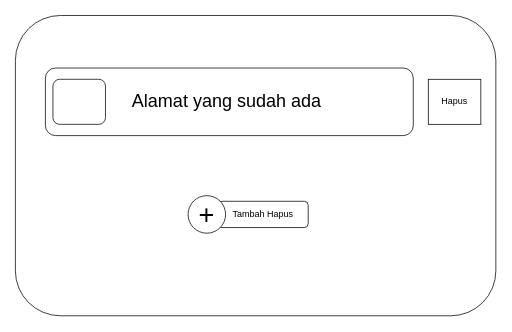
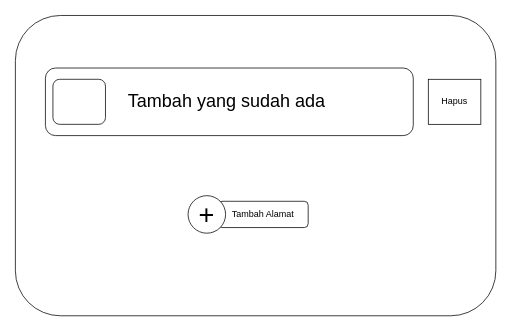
  <mxCell id="0" />
  <mxCell id="1" parent="0" />
  <mxCell id="2" value="" style="rounded=1;whiteSpace=wrap;html=1;" vertex="1" parent="1"><mxGeometry x="20" y="20" width="640" height="400" as="geometry" /></mxCell>
- <mxCell id="3" value="Tambah Hapus" style="rounded=1;whiteSpace=wrap;html=1;" vertex="1" parent="1"><mxGeometry x="290" y="267.5" width="120" height="35" as="geometry" /></mxCell>
- <mxCell id="4" value="&lt;div style=&quot;&quot;&gt;&lt;span style=&quot;font-size: 24px; background-color: initial;&quot;&gt;Alamat yang sudah ada&amp;nbsp;&lt;/span&gt;&lt;/div&gt;" style="rounded=1;whiteSpace=wrap;html=1;align=center;" vertex="1" parent="1"><mxGeometry x="60" y="90" width="490" height="90" as="geometry" /></mxCell>
+ <mxCell id="3" value="Tambah Alamat" style="rounded=1;whiteSpace=wrap;html=1;" vertex="1" parent="1"><mxGeometry x="290" y="267.5" width="120" height="35" as="geometry" /></mxCell>
+ <mxCell id="4" value="&lt;div style=&quot;&quot;&gt;&lt;span style=&quot;font-size: 24px; background-color: initial;&quot;&gt;Tambah yang sudah ada&amp;nbsp;&lt;/span&gt;&lt;/div&gt;" style="rounded=1;whiteSpace=wrap;html=1;align=center;" vertex="1" parent="1"><mxGeometry x="60" y="90" width="490" height="90" as="geometry" /></mxCell>
  <mxCell id="5" value="Hapus" style="whiteSpace=wrap;html=1;rounded=0;" vertex="1" parent="1"><mxGeometry x="570" y="105" width="70" height="60" as="geometry" /></mxCell>
  <mxCell id="6" value="&lt;font style=&quot;font-size: 36px;&quot;&gt;+&lt;/font&gt;" style="ellipse;whiteSpace=wrap;html=1;" vertex="1" parent="1"><mxGeometry x="250" y="260" width="50" height="50" as="geometry" /></mxCell>
  <mxCell id="7" value="" style="rounded=1;whiteSpace=wrap;html=1;" vertex="1" parent="1"><mxGeometry x="70" y="105" width="70" height="60" as="geometry" /></mxCell>
